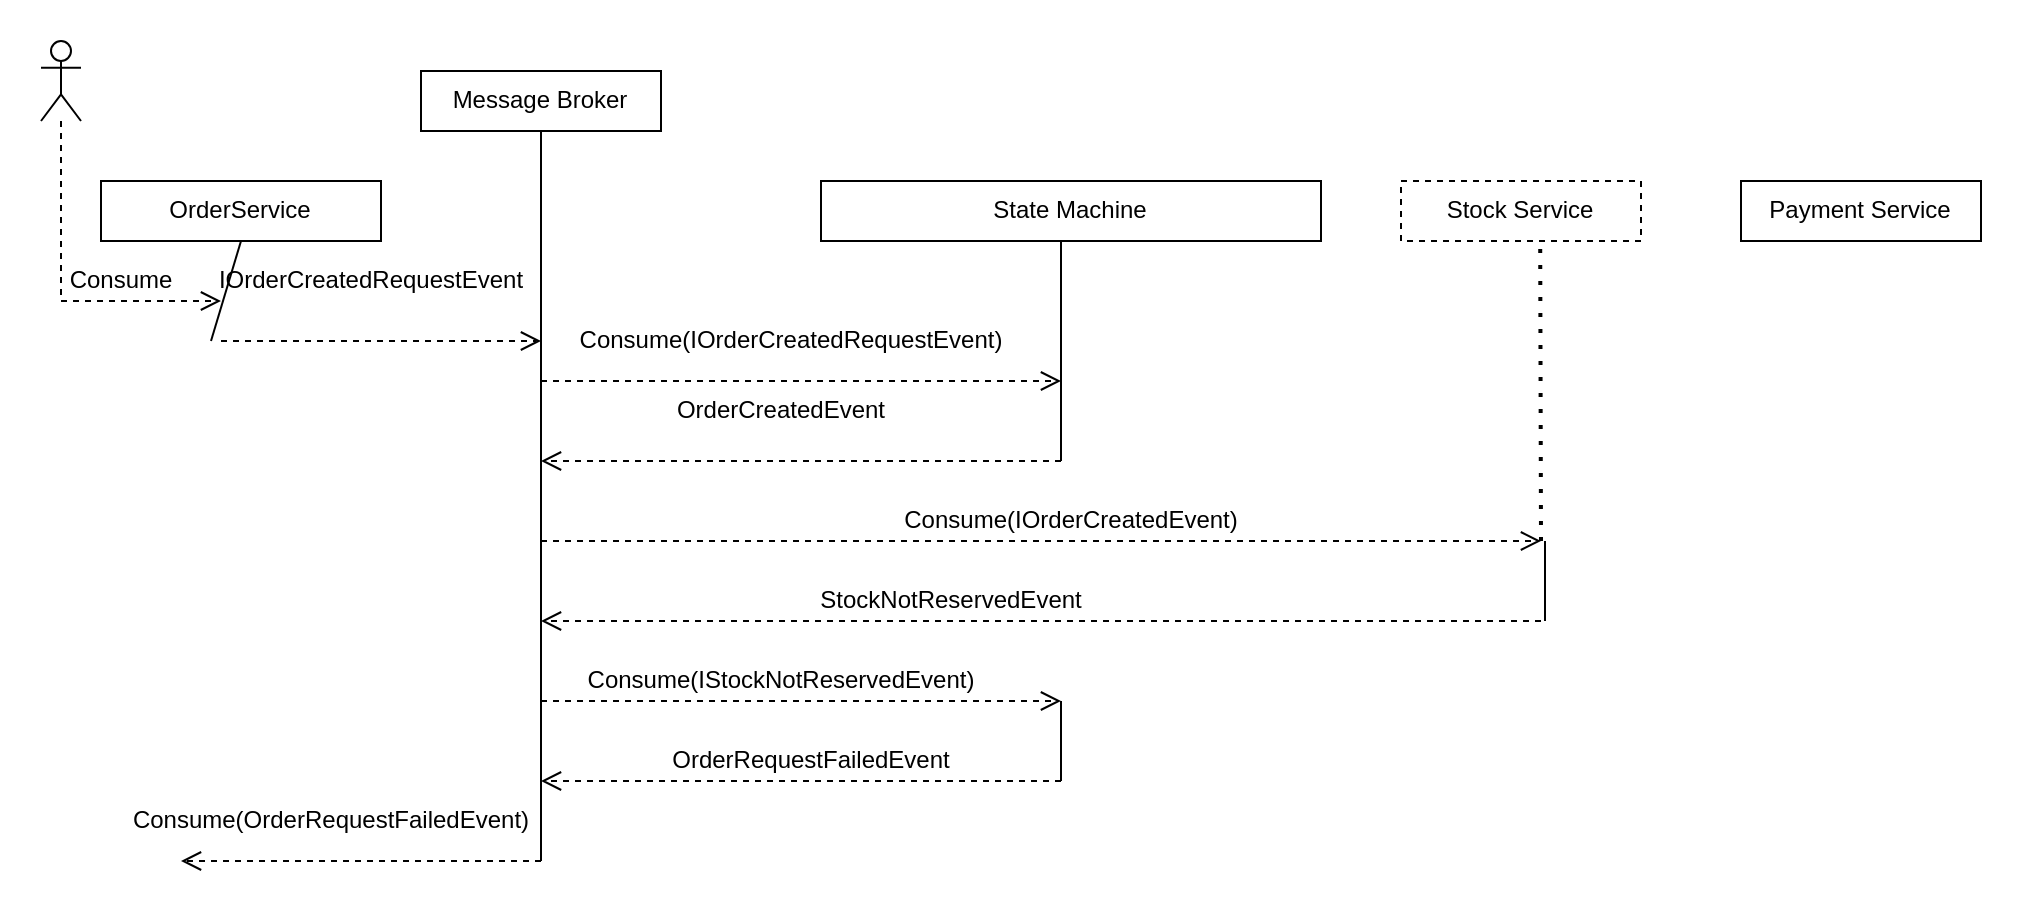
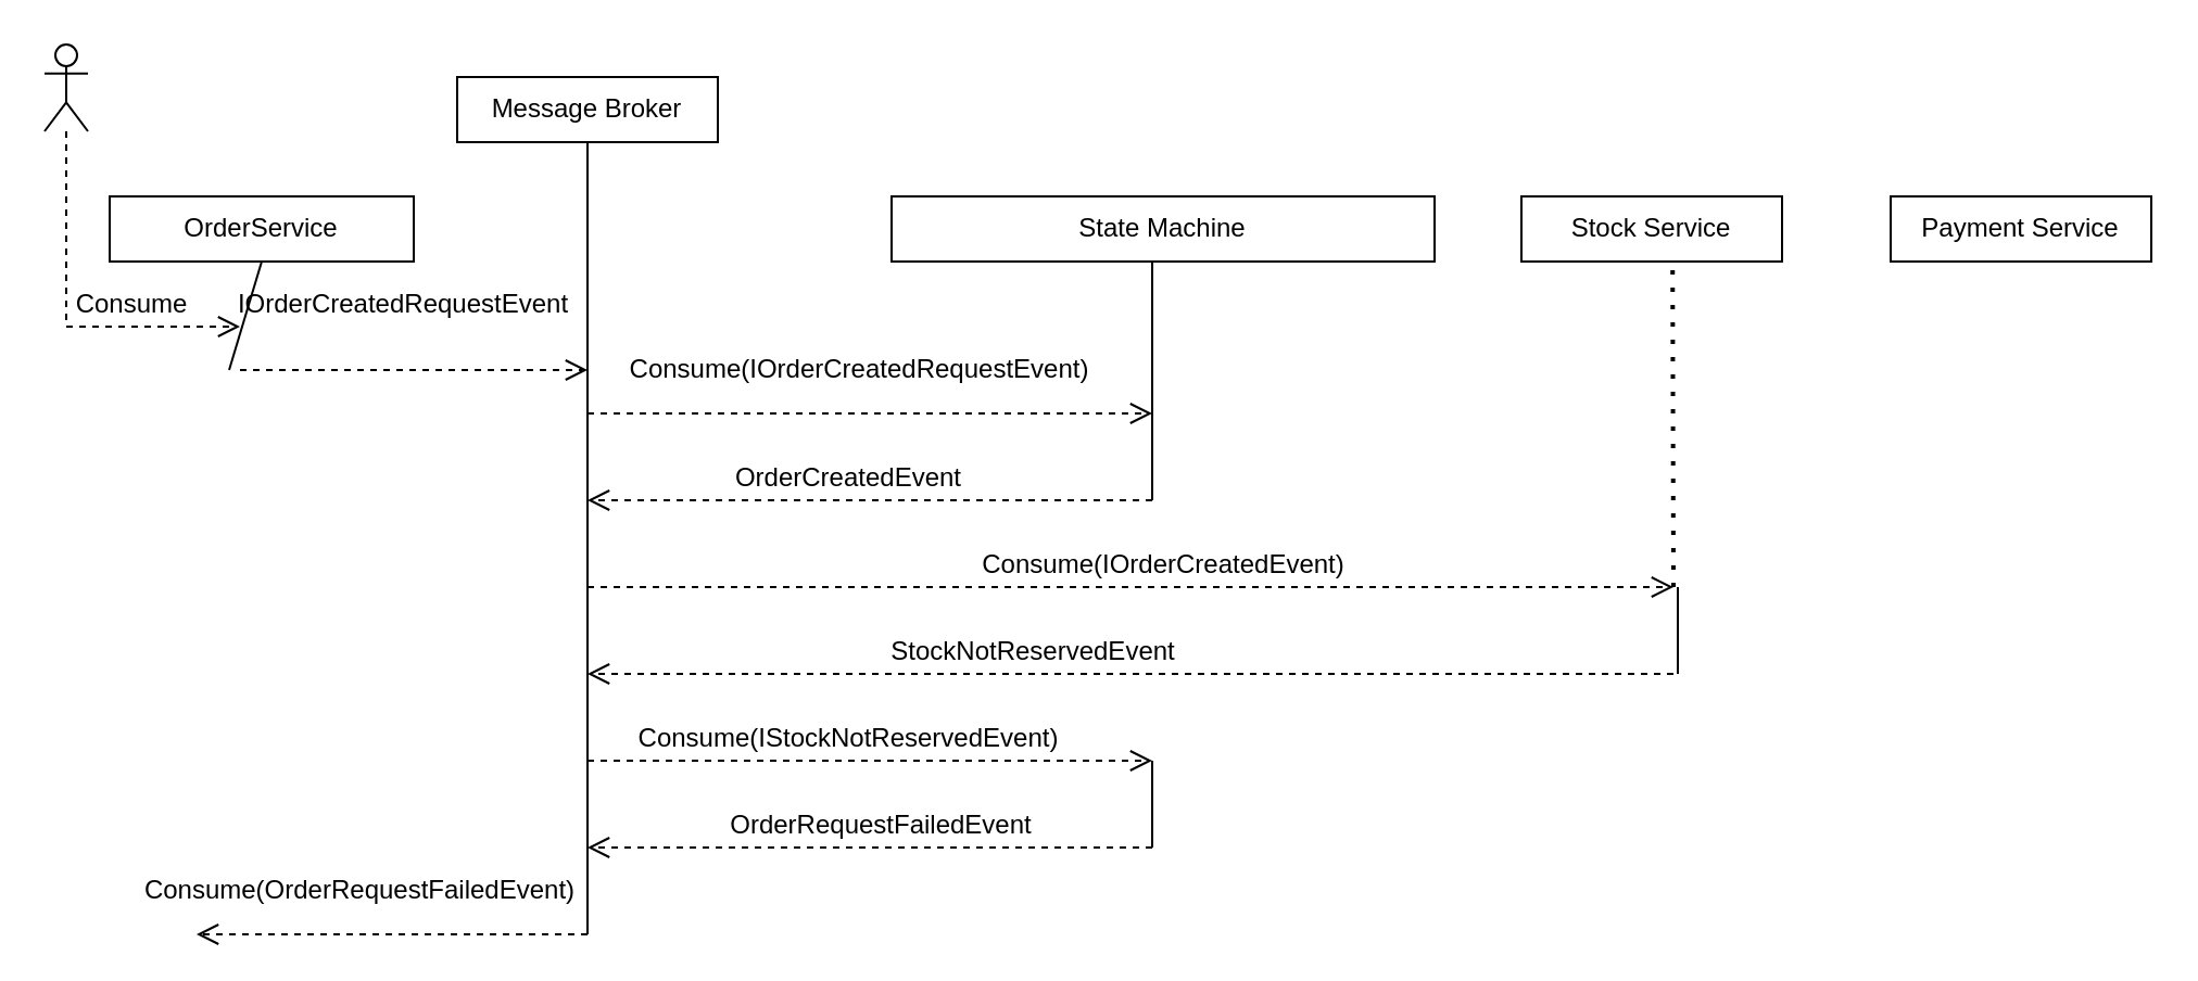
  <mxCell id="0" />
  <mxCell id="1" parent="0" />
  <mxCell id="2" value="OrderService" style="rounded=0;whiteSpace=wrap;html=1;" parent="1" vertex="1"><mxGeometry x="50" y="90" width="140" height="30" as="geometry" /></mxCell>
  <mxCell id="3" value="Message Broker" style="rounded=0;whiteSpace=wrap;html=1;" parent="1" vertex="1"><mxGeometry x="210" y="35" width="120" height="30" as="geometry" /></mxCell>
  <mxCell id="4" value="State Machine" style="rounded=0;whiteSpace=wrap;html=1;" parent="1" vertex="1"><mxGeometry x="410" y="90" width="250" height="30" as="geometry" /></mxCell>
- <mxCell id="5" value="Stock Service" style="rounded=0;whiteSpace=wrap;html=1;dashed=1;" parent="1" vertex="1"><mxGeometry x="700" y="90" width="120" height="30" as="geometry" /></mxCell>
+ <mxCell id="5" value="Stock Service" style="rounded=0;whiteSpace=wrap;html=1;" parent="1" vertex="1"><mxGeometry x="700" y="90" width="120" height="30" as="geometry" /></mxCell>
  <mxCell id="6" value="" style="endArrow=none;html=1;rounded=0;entryX=0.5;entryY=1;entryDx=0;entryDy=0;" parent="1" target="2" edge="1"><mxGeometry width="50" height="50" relative="1" as="geometry"><mxPoint x="105" y="170" as="sourcePoint" /><mxPoint x="450" y="290" as="targetPoint" /></mxGeometry></mxCell>
  <mxCell id="7" value="IOrderCreatedRequestEvent" style="text;html=1;align=center;verticalAlign=middle;resizable=0;points=[];autosize=1;strokeColor=none;fillColor=none;" parent="1" vertex="1"><mxGeometry x="100" y="130" width="170" height="20" as="geometry" /></mxCell>
  <mxCell id="8" value="" style="endArrow=none;html=1;rounded=0;entryX=0.5;entryY=1;entryDx=0;entryDy=0;" parent="1" target="3" edge="1"><mxGeometry width="50" height="50" relative="1" as="geometry"><mxPoint x="270" y="430" as="sourcePoint" /><mxPoint x="450" y="290" as="targetPoint" /></mxGeometry></mxCell>
  <mxCell id="9" value="Consume" style="text;html=1;align=center;verticalAlign=middle;resizable=0;points=[];autosize=1;strokeColor=none;fillColor=none;" parent="1" vertex="1"><mxGeometry x="30" y="130" width="60" height="20" as="geometry" /></mxCell>
  <mxCell id="10" value="Payment Service" style="rounded=0;whiteSpace=wrap;html=1;" parent="1" vertex="1"><mxGeometry x="870" y="90" width="120" height="30" as="geometry" /></mxCell>
  <mxCell id="11" value="Consume(IOrderCreatedRequestEvent)&lt;br&gt;" style="text;html=1;align=center;verticalAlign=middle;resizable=0;points=[];autosize=1;strokeColor=none;fillColor=none;" parent="1" vertex="1"><mxGeometry x="280" y="160" width="230" height="20" as="geometry" /></mxCell>
  <mxCell id="12" value="&lt;br&gt;" style="html=1;verticalAlign=bottom;endArrow=open;dashed=1;endSize=8;rounded=0;" parent="1" edge="1"><mxGeometry y="-10" relative="1" as="geometry"><mxPoint x="110" y="170" as="sourcePoint" /><mxPoint x="270" y="170" as="targetPoint" /><mxPoint as="offset" /></mxGeometry></mxCell>
  <mxCell id="13" value="&lt;br&gt;" style="html=1;verticalAlign=bottom;endArrow=open;dashed=1;endSize=8;rounded=0;" parent="1" edge="1"><mxGeometry y="-10" relative="1" as="geometry"><mxPoint x="530" y="230" as="sourcePoint" /><mxPoint x="270" y="230" as="targetPoint" /><mxPoint as="offset" /><Array as="points"><mxPoint x="429" y="230" /></Array></mxGeometry></mxCell>
  <mxCell id="14" value="&lt;br&gt;" style="html=1;verticalAlign=bottom;endArrow=open;dashed=1;endSize=8;rounded=0;" parent="1" edge="1"><mxGeometry y="-10" relative="1" as="geometry"><mxPoint x="270" y="190" as="sourcePoint" /><mxPoint x="530" y="190" as="targetPoint" /><mxPoint as="offset" /><Array as="points"><mxPoint x="380" y="190" /></Array></mxGeometry></mxCell>
  <mxCell id="15" value="" style="endArrow=none;html=1;rounded=0;" parent="1" edge="1"><mxGeometry width="50" height="50" relative="1" as="geometry"><mxPoint x="530" y="230" as="sourcePoint" /><mxPoint x="530" y="120" as="targetPoint" /></mxGeometry></mxCell>
  <mxCell id="16" value="&lt;br&gt;" style="html=1;verticalAlign=bottom;endArrow=open;dashed=1;endSize=8;rounded=0;" parent="1" edge="1"><mxGeometry y="-10" relative="1" as="geometry"><mxPoint x="270" y="270" as="sourcePoint" /><mxPoint x="770" y="270" as="targetPoint" /><mxPoint as="offset" /><Array as="points" /></mxGeometry></mxCell>
- <mxCell id="17" value="OrderCreatedEvent" style="text;html=1;align=center;verticalAlign=middle;resizable=0;points=[];autosize=1;strokeColor=none;fillColor=none;" parent="1" vertex="1"><mxGeometry x="330" y="195" width="120" height="20" as="geometry" /></mxCell>
+ <mxCell id="17" value="OrderCreatedEvent" style="text;html=1;align=center;verticalAlign=middle;resizable=0;points=[];autosize=1;strokeColor=none;fillColor=none;" parent="1" vertex="1"><mxGeometry x="330" y="210" width="120" height="20" as="geometry" /></mxCell>
  <mxCell id="18" value="&lt;br&gt;" style="html=1;verticalAlign=bottom;endArrow=open;dashed=1;endSize=8;rounded=0;" parent="1" edge="1"><mxGeometry y="-10" relative="1" as="geometry"><mxPoint x="770" y="310" as="sourcePoint" /><mxPoint x="270" y="310" as="targetPoint" /><mxPoint as="offset" /><Array as="points"><mxPoint x="570" y="310" /></Array></mxGeometry></mxCell>
  <mxCell id="19" value="Consume(IOrderCreatedEvent)" style="text;html=1;align=center;verticalAlign=middle;resizable=0;points=[];autosize=1;strokeColor=none;fillColor=none;" parent="1" vertex="1"><mxGeometry x="445" y="250" width="180" height="20" as="geometry" /></mxCell>
  <mxCell id="20" value="&lt;br&gt;" style="html=1;verticalAlign=bottom;endArrow=open;dashed=1;endSize=8;rounded=0;" parent="1" edge="1"><mxGeometry y="-10" relative="1" as="geometry"><mxPoint x="270" y="350" as="sourcePoint" /><mxPoint x="530" y="350" as="targetPoint" /><mxPoint as="offset" /><Array as="points"><mxPoint x="420" y="350" /></Array></mxGeometry></mxCell>
  <mxCell id="21" value="StockNotReservedEvent" style="text;html=1;align=center;verticalAlign=middle;resizable=0;points=[];autosize=1;strokeColor=none;fillColor=none;" parent="1" vertex="1"><mxGeometry x="400" y="290" width="150" height="20" as="geometry" /></mxCell>
  <mxCell id="22" value="" style="endArrow=none;html=1;rounded=0;" parent="1" edge="1"><mxGeometry width="50" height="50" relative="1" as="geometry"><mxPoint x="772" y="310" as="sourcePoint" /><mxPoint x="772" y="270" as="targetPoint" /></mxGeometry></mxCell>
  <mxCell id="23" value="&lt;br&gt;" style="html=1;verticalAlign=bottom;endArrow=open;dashed=1;endSize=8;rounded=0;" parent="1" edge="1"><mxGeometry y="-10" relative="1" as="geometry"><mxPoint x="530" y="390" as="sourcePoint" /><mxPoint x="270" y="390" as="targetPoint" /><mxPoint as="offset" /><Array as="points"><mxPoint x="380" y="390" /></Array></mxGeometry></mxCell>
  <mxCell id="24" value="Consume(IStockNotReservedEvent)" style="text;html=1;align=center;verticalAlign=middle;resizable=0;points=[];autosize=1;strokeColor=none;fillColor=none;" parent="1" vertex="1"><mxGeometry x="285" y="330" width="210" height="20" as="geometry" /></mxCell>
  <mxCell id="25" value="" style="endArrow=none;html=1;rounded=0;" parent="1" edge="1"><mxGeometry width="50" height="50" relative="1" as="geometry"><mxPoint x="530" y="390" as="sourcePoint" /><mxPoint x="530" y="350" as="targetPoint" /></mxGeometry></mxCell>
  <mxCell id="26" value="OrderRequestFailedEvent" style="text;html=1;align=center;verticalAlign=middle;resizable=0;points=[];autosize=1;strokeColor=none;fillColor=none;" parent="1" vertex="1"><mxGeometry x="330" y="370" width="150" height="20" as="geometry" /></mxCell>
  <mxCell id="27" value="" style="shape=umlLifeline;participant=umlActor;perimeter=lifelinePerimeter;whiteSpace=wrap;html=1;container=1;collapsible=0;recursiveResize=0;verticalAlign=top;spacingTop=36;outlineConnect=0;" parent="1" vertex="1"><mxGeometry x="20" y="20" width="20" height="130" as="geometry" /></mxCell>
  <mxCell id="28" value="&lt;br&gt;" style="html=1;verticalAlign=bottom;endArrow=open;dashed=1;endSize=8;rounded=0;" parent="1" edge="1"><mxGeometry y="-10" relative="1" as="geometry"><mxPoint x="30" y="150" as="sourcePoint" /><mxPoint x="110" y="150" as="targetPoint" /><mxPoint as="offset" /></mxGeometry></mxCell>
  <mxCell id="29" value="&lt;br&gt;" style="html=1;verticalAlign=bottom;endArrow=open;dashed=1;endSize=8;rounded=0;" edge="1" parent="1"><mxGeometry y="-10" relative="1" as="geometry"><mxPoint x="270" y="430" as="sourcePoint" /><mxPoint x="90" y="430" as="targetPoint" /><mxPoint as="offset" /><Array as="points"><mxPoint x="135" y="430" /></Array></mxGeometry></mxCell>
  <mxCell id="30" value="Consume(OrderRequestFailedEvent)" style="text;html=1;align=center;verticalAlign=middle;resizable=0;points=[];autosize=1;strokeColor=none;fillColor=none;" vertex="1" parent="1"><mxGeometry x="60" y="400" width="210" height="20" as="geometry" /></mxCell>
  <mxCell id="31" value="" style="endArrow=none;dashed=1;html=1;dashPattern=1 3;strokeWidth=2;rounded=0;entryX=0.58;entryY=1;entryDx=0;entryDy=0;entryPerimeter=0;" edge="1" parent="1" target="5"><mxGeometry width="50" height="50" relative="1" as="geometry"><mxPoint x="770" y="270" as="sourcePoint" /><mxPoint x="540" y="270" as="targetPoint" /></mxGeometry></mxCell>
